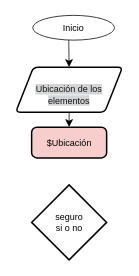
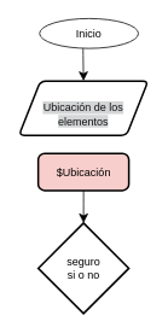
  <mxCell id="0" />
  <mxCell id="1" parent="0" />
  <mxCell id="2" value="Inicio" style="ellipse;whiteSpace=wrap;html=1;" vertex="1" parent="1"><mxGeometry x="43" y="20" width="109" height="33" as="geometry" /></mxCell>
  <mxCell id="3" value="" style="endArrow=classic;html=1;rounded=0;fontSize=12;startSize=8;endSize=8;curved=1;entryX=0.5;entryY=0;entryDx=0;entryDy=0;" edge="1" parent="1" target="8"><mxGeometry width="50" height="50" relative="1" as="geometry"><mxPoint x="91" y="53" as="sourcePoint" /><mxPoint x="91.5" y="84" as="targetPoint" /></mxGeometry></mxCell>
  <mxCell id="4" value="$Ubicación" style="rounded=1;whiteSpace=wrap;html=1;absoluteArcSize=1;arcSize=14;strokeWidth=2;fillColor=#f8cecc;" vertex="1" parent="1"><mxGeometry x="41.5" y="169" width="100" height="41" as="geometry" /></mxCell>
- <mxCell id="5" value="" style="endArrow=classic;html=1;rounded=0;fontSize=12;startSize=8;endSize=8;curved=1;entryX=0.5;entryY=0;entryDx=0;entryDy=0;" edge="1" parent="1" source="8" target="4"><mxGeometry width="50" height="50" relative="1" as="geometry"><mxPoint x="91.5" y="144" as="sourcePoint" /><mxPoint x="180" y="248" as="targetPoint" /></mxGeometry></mxCell>
  <mxCell id="6" value="seguro&lt;div&gt;si o no&lt;/div&gt;" style="strokeWidth=2;html=1;shape=mxgraph.flowchart.decision;whiteSpace=wrap;" vertex="1" parent="1"><mxGeometry x="41.5" y="246" width="100" height="100" as="geometry" /></mxCell>
+ <mxCell id="7" value="" style="endArrow=classic;html=1;rounded=0;fontSize=12;startSize=8;endSize=8;curved=1;exitX=0.5;exitY=1;exitDx=0;exitDy=0;entryX=0.5;entryY=0;entryDx=0;entryDy=0;entryPerimeter=0;" edge="1" parent="1" source="4" target="6"><mxGeometry width="50" height="50" relative="1" as="geometry"><mxPoint x="451" y="333" as="sourcePoint" /><mxPoint x="501" y="283" as="targetPoint" /></mxGeometry></mxCell>
  <mxCell id="8" value="&lt;br&gt;&lt;font color=&quot;#121212&quot;&gt;&lt;span style=&quot;background-color: rgb(211, 213, 214);&quot;&gt;Ubicación de los&lt;/span&gt;&lt;/font&gt;&lt;div&gt;&lt;font color=&quot;#121212&quot;&gt;&lt;span style=&quot;background-color: rgb(211, 213, 214);&quot;&gt;elementos&lt;/span&gt;&lt;/font&gt;&lt;/div&gt;" style="shape=parallelogram;html=1;strokeWidth=2;perimeter=parallelogramPerimeter;whiteSpace=wrap;rounded=1;arcSize=12;size=0.167;" vertex="1" parent="1"><mxGeometry x="20.25" y="89" width="142.5" height="60" as="geometry" /></mxCell>
